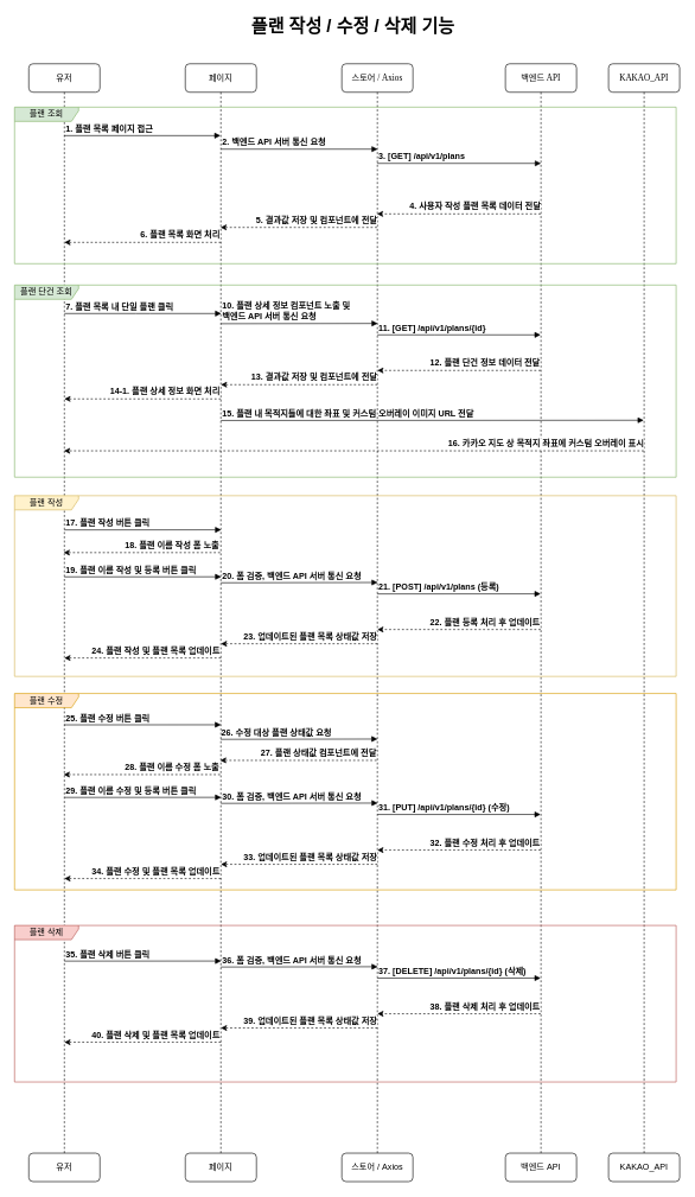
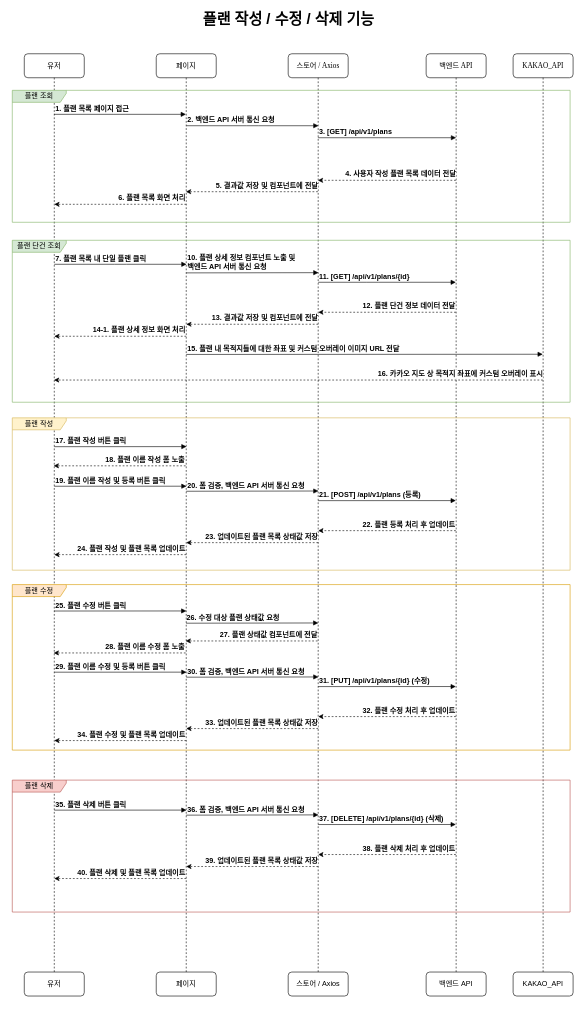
  <mxCell id="0" />
  <mxCell id="1" parent="0" />
  <mxCell id="2" value="페이지" style="shape=umlLifeline;perimeter=lifelinePerimeter;whiteSpace=wrap;html=1;container=1;collapsible=0;recursiveResize=0;outlineConnect=0;rounded=1;shadow=0;comic=0;labelBackgroundColor=none;strokeWidth=1;fontFamily=Verdana;fontSize=12;align=center;" parent="1" vertex="1"><mxGeometry x="260" y="89" width="100" height="1531" as="geometry" /></mxCell>
  <mxCell id="3" value="2. 백엔드 API 서버 통신 요청" style="html=1;verticalAlign=bottom;endArrow=block;labelBackgroundColor=none;fontFamily=Helvetica;fontSize=12;edgeStyle=elbowEdgeStyle;elbow=vertical;align=left;fontStyle=1" parent="2" edge="1"><mxGeometry x="-1" relative="1" as="geometry"><mxPoint x="50" y="120" as="sourcePoint" /><mxPoint x="270.5" y="120" as="targetPoint" /><mxPoint as="offset" /></mxGeometry></mxCell>
  <mxCell id="4" value="&lt;font&gt;10. 플랜 상세 정보 컴포넌트 노출 및&lt;br&gt;백엔드 API 서버 통신 요청&lt;/font&gt;" style="html=1;verticalAlign=bottom;endArrow=block;labelBackgroundColor=none;fontFamily=Helvetica;fontSize=12;edgeStyle=elbowEdgeStyle;elbow=vertical;align=left;fontStyle=1" parent="2" edge="1"><mxGeometry x="-0.997" relative="1" as="geometry"><mxPoint x="50" y="365.33" as="sourcePoint" /><mxPoint x="270.5" y="365.33" as="targetPoint" /><mxPoint as="offset" /></mxGeometry></mxCell>
  <mxCell id="5" value="14-1. 플랜 상세 정보 화면 처리" style="endArrow=classic;html=1;rounded=0;dashed=1;align=right;fontSize=12;fontStyle=1" parent="2" edge="1"><mxGeometry x="-1" y="-10" width="50" height="50" relative="1" as="geometry"><mxPoint x="50" y="471" as="sourcePoint" /><mxPoint x="-170" y="471" as="targetPoint" /><Array as="points"><mxPoint x="50" y="471" /><mxPoint x="20" y="471" /></Array><mxPoint as="offset" /></mxGeometry></mxCell>
  <mxCell id="6" value="스토어 / Axios" style="shape=umlLifeline;perimeter=lifelinePerimeter;whiteSpace=wrap;html=1;container=1;collapsible=0;recursiveResize=0;outlineConnect=0;rounded=1;shadow=0;comic=0;labelBackgroundColor=none;strokeWidth=1;fontFamily=Verdana;fontSize=12;align=center;movable=1;resizable=1;rotatable=1;deletable=1;editable=1;locked=0;connectable=1;" parent="1" vertex="1"><mxGeometry x="480" y="89" width="100" height="1531" as="geometry" /></mxCell>
  <mxCell id="7" value="KAKAO_API" style="shape=umlLifeline;perimeter=lifelinePerimeter;whiteSpace=wrap;html=1;container=1;collapsible=0;recursiveResize=0;outlineConnect=0;rounded=1;shadow=0;comic=0;labelBackgroundColor=none;strokeWidth=1;fontFamily=Verdana;fontSize=12;align=center;" parent="1" vertex="1"><mxGeometry x="855" y="89" width="100" height="1531" as="geometry" /></mxCell>
  <mxCell id="8" value="유저" style="shape=umlLifeline;perimeter=lifelinePerimeter;whiteSpace=wrap;html=1;container=1;collapsible=0;recursiveResize=0;outlineConnect=0;rounded=1;shadow=0;comic=0;labelBackgroundColor=none;strokeWidth=1;fontFamily=Verdana;fontSize=12;align=center;" parent="1" vertex="1"><mxGeometry x="40" y="89" width="100" height="1531" as="geometry" /></mxCell>
  <mxCell id="9" value="1. 플랜 목록 페이지 접근" style="html=1;verticalAlign=bottom;endArrow=block;labelBackgroundColor=none;fontFamily=Helvetica;fontSize=12;edgeStyle=elbowEdgeStyle;elbow=vertical;align=left;fontStyle=1" parent="1" edge="1"><mxGeometry x="-1" relative="1" as="geometry"><mxPoint x="89.5" y="190" as="sourcePoint" /><mxPoint x="309.5" y="190" as="targetPoint" /><mxPoint as="offset" /></mxGeometry></mxCell>
  <mxCell id="10" value="유저" style="rounded=1;whiteSpace=wrap;html=1;fontSize=12;" parent="1" vertex="1"><mxGeometry x="40" y="1620" width="100" height="40" as="geometry" /></mxCell>
  <mxCell id="11" value="페이지" style="rounded=1;whiteSpace=wrap;html=1;fontSize=12;" parent="1" vertex="1"><mxGeometry x="260" y="1620" width="100" height="40" as="geometry" /></mxCell>
  <mxCell id="12" value="스토어 / Axios" style="rounded=1;whiteSpace=wrap;html=1;fontSize=12;" parent="1" vertex="1"><mxGeometry x="480" y="1620" width="100" height="40" as="geometry" /></mxCell>
  <mxCell id="13" value="KAKAO_API" style="rounded=1;whiteSpace=wrap;html=1;fontSize=12;" parent="1" vertex="1"><mxGeometry x="855" y="1620" width="100" height="40" as="geometry" /></mxCell>
- <mxCell id="14" value="&lt;span style=&quot;font-size: 25px;&quot;&gt;&lt;b&gt;플랜 작성 / 수정 / 삭제 기능&lt;/b&gt;&lt;/span&gt;" style="text;html=1;strokeColor=none;fillColor=none;align=center;verticalAlign=middle;whiteSpace=wrap;rounded=0;fontSize=12;" parent="1" vertex="1"><mxGeometry x="100" y="20" width="792" height="30" as="geometry" /></mxCell>
+ <mxCell id="14" value="&lt;span style=&quot;font-size: 25px;&quot;&gt;&lt;b&gt;플랜 작성 / 수정 / 삭제 기능&lt;/b&gt;&lt;/span&gt;" style="text;html=1;strokeColor=none;fillColor=none;align=center;verticalAlign=middle;whiteSpace=wrap;rounded=0;fontSize=12;" parent="1" vertex="1"><mxGeometry x="85" y="15" width="792" height="30" as="geometry" /></mxCell>
  <mxCell id="15" value="백엔드 API" style="shape=umlLifeline;perimeter=lifelinePerimeter;whiteSpace=wrap;html=1;container=1;collapsible=0;recursiveResize=0;outlineConnect=0;rounded=1;shadow=0;comic=0;labelBackgroundColor=none;strokeWidth=1;fontFamily=Verdana;fontSize=12;align=center;" parent="1" vertex="1"><mxGeometry x="710" y="89" width="100" height="1531" as="geometry" /></mxCell>
  <mxCell id="16" value="백엔드 API" style="rounded=1;whiteSpace=wrap;html=1;fontSize=12;" parent="1" vertex="1"><mxGeometry x="710" y="1620" width="100" height="40" as="geometry" /></mxCell>
  <mxCell id="17" value="3. [GET] /api/v1/plans" style="html=1;verticalAlign=bottom;endArrow=block;labelBackgroundColor=none;fontFamily=Helvetica;fontSize=12;edgeStyle=elbowEdgeStyle;elbow=vertical;align=left;fontStyle=1;" parent="1" edge="1"><mxGeometry x="-1" relative="1" as="geometry"><mxPoint x="529.5" y="229" as="sourcePoint" /><mxPoint x="760" y="229" as="targetPoint" /><mxPoint as="offset" /><Array as="points"><mxPoint x="760" y="229" /></Array></mxGeometry></mxCell>
  <mxCell id="18" value="4. 사용자 작성 플랜 목록 데이터 전달" style="endArrow=classic;html=1;rounded=0;dashed=1;align=right;fontSize=12;fontStyle=1" parent="1" source="15" target="6" edge="1"><mxGeometry x="-1" y="-10" width="50" height="50" relative="1" as="geometry"><mxPoint x="745" y="300" as="sourcePoint" /><mxPoint x="590" y="300" as="targetPoint" /><Array as="points"><mxPoint x="710" y="300" /><mxPoint x="680" y="300" /></Array><mxPoint x="1" as="offset" /></mxGeometry></mxCell>
  <mxCell id="19" value="5. 결과값 저장 및 컴포넌트에 전달" style="endArrow=classic;html=1;rounded=0;dashed=1;align=right;fontSize=12;fontStyle=1" parent="1" source="6" target="2" edge="1"><mxGeometry x="-1" y="-10" width="50" height="50" relative="1" as="geometry"><mxPoint x="575" y="319" as="sourcePoint" /><mxPoint x="420" y="319" as="targetPoint" /><Array as="points"><mxPoint x="510" y="319" /></Array><mxPoint x="1" as="offset" /></mxGeometry></mxCell>
  <mxCell id="20" value="7. 플랜 목록 내 단일 플랜 클릭" style="html=1;verticalAlign=bottom;endArrow=block;labelBackgroundColor=none;fontFamily=Helvetica;fontSize=12;edgeStyle=elbowEdgeStyle;elbow=vertical;align=left;fontStyle=1" parent="1" edge="1"><mxGeometry x="-1" relative="1" as="geometry"><mxPoint x="90" y="440" as="sourcePoint" /><mxPoint x="310.5" y="440" as="targetPoint" /><mxPoint as="offset" /></mxGeometry></mxCell>
  <mxCell id="21" value="&lt;font&gt;11. [GET] /api/v1/plans/{id}&lt;/font&gt;" style="html=1;verticalAlign=bottom;endArrow=block;labelBackgroundColor=none;fontFamily=Helvetica;fontSize=12;edgeStyle=elbowEdgeStyle;elbow=vertical;align=left;fontStyle=1" parent="1" target="15" edge="1"><mxGeometry x="-1" relative="1" as="geometry"><mxPoint x="530" y="470" as="sourcePoint" /><mxPoint x="750" y="470" as="targetPoint" /><mxPoint as="offset" /></mxGeometry></mxCell>
  <mxCell id="22" value="12. 플랜 단건 정보 데이터 전달" style="endArrow=classic;html=1;rounded=0;dashed=1;align=right;fontSize=12;fontStyle=1" parent="1" source="15" edge="1"><mxGeometry x="-1" y="-10" width="50" height="50" relative="1" as="geometry"><mxPoint x="750" y="520" as="sourcePoint" /><mxPoint x="530" y="520" as="targetPoint" /><Array as="points"><mxPoint x="710" y="520" /><mxPoint x="680" y="520" /></Array><mxPoint as="offset" /></mxGeometry></mxCell>
  <mxCell id="23" value="13. 결과값 저장 및 컴포넌트에 전달" style="endArrow=classic;html=1;rounded=0;dashed=1;align=right;fontSize=12;fontStyle=1" parent="1" edge="1"><mxGeometry x="-1" y="-10" width="50" height="50" relative="1" as="geometry"><mxPoint x="530" y="540" as="sourcePoint" /><mxPoint x="310" y="540" as="targetPoint" /><Array as="points"><mxPoint x="510" y="540" /></Array><mxPoint x="1" as="offset" /></mxGeometry></mxCell>
  <mxCell id="24" value="15. 플랜 내 목적지들에 대한 좌표 및 커스텀 오버레이 이미지 URL 전달" style="html=1;verticalAlign=bottom;endArrow=block;labelBackgroundColor=none;fontFamily=Helvetica;fontSize=12;edgeStyle=elbowEdgeStyle;elbow=vertical;align=left;fontStyle=1" parent="1" target="7" edge="1"><mxGeometry x="-0.999" relative="1" as="geometry"><mxPoint x="310" y="590.33" as="sourcePoint" /><mxPoint x="530.5" y="590.33" as="targetPoint" /><mxPoint as="offset" /></mxGeometry></mxCell>
  <mxCell id="25" value="16. 카카오 지도 상 목적지 좌표에 커스텀 오버레이 표시" style="endArrow=classic;html=1;rounded=0;dashed=1;align=right;fontSize=12;fontStyle=1" parent="1" edge="1"><mxGeometry x="-1" y="-10" width="50" height="50" relative="1" as="geometry"><mxPoint x="904.5" y="633" as="sourcePoint" /><mxPoint x="89.5" y="633" as="targetPoint" /><Array as="points"><mxPoint x="510" y="633" /></Array><mxPoint x="1" as="offset" /></mxGeometry></mxCell>
  <mxCell id="26" value="플랜 조회" style="shape=umlFrame;whiteSpace=wrap;html=1;pointerEvents=0;width=90;height=20;fillColor=#d5e8d4;strokeColor=#82b366;" parent="1" vertex="1"><mxGeometry x="20" y="150" width="930" height="220" as="geometry" /></mxCell>
  <mxCell id="27" value="플랜 단건 조회" style="shape=umlFrame;whiteSpace=wrap;html=1;pointerEvents=0;width=90;height=20;fillColor=#d5e8d4;strokeColor=#82b366;" parent="1" vertex="1"><mxGeometry x="20" y="400" width="930" height="270" as="geometry" /></mxCell>
  <mxCell id="28" value="20. 폼 검증, 백엔드 API 서버 통신 요청" style="html=1;verticalAlign=bottom;endArrow=block;labelBackgroundColor=none;fontFamily=Helvetica;fontSize=12;edgeStyle=elbowEdgeStyle;elbow=vertical;align=left;fontStyle=1" parent="1" edge="1"><mxGeometry x="-0.997" relative="1" as="geometry"><mxPoint x="310" y="818.42" as="sourcePoint" /><mxPoint x="530.5" y="818.42" as="targetPoint" /><mxPoint as="offset" /></mxGeometry></mxCell>
  <mxCell id="29" value="24. 플랜 작성 및 플랜 목록 업데이트" style="endArrow=classic;html=1;rounded=0;dashed=1;align=right;fontSize=12;fontStyle=1" parent="1" edge="1"><mxGeometry x="-1" y="-10" width="50" height="50" relative="1" as="geometry"><mxPoint x="310" y="924.09" as="sourcePoint" /><mxPoint x="90" y="924.09" as="targetPoint" /><Array as="points"><mxPoint x="310" y="924.09" /><mxPoint x="280" y="924.09" /></Array><mxPoint as="offset" /></mxGeometry></mxCell>
  <mxCell id="30" value="17. 플랜 작성 버튼 클릭&amp;nbsp;" style="html=1;verticalAlign=bottom;endArrow=block;labelBackgroundColor=none;fontFamily=Helvetica;fontSize=12;edgeStyle=elbowEdgeStyle;elbow=vertical;align=left;fontStyle=1" parent="1" edge="1"><mxGeometry x="-0.998" relative="1" as="geometry"><mxPoint x="90" y="744.09" as="sourcePoint" /><mxPoint x="310.5" y="744.09" as="targetPoint" /><mxPoint as="offset" /></mxGeometry></mxCell>
  <mxCell id="31" value="&lt;font&gt;21. [POST] /api/v1/plans (등록)&lt;br&gt;&lt;/font&gt;" style="html=1;verticalAlign=bottom;endArrow=block;labelBackgroundColor=none;fontFamily=Helvetica;fontSize=12;edgeStyle=elbowEdgeStyle;elbow=vertical;align=left;fontStyle=1" parent="1" edge="1"><mxGeometry x="-1" relative="1" as="geometry"><mxPoint x="530" y="834.09" as="sourcePoint" /><mxPoint x="759.5" y="834" as="targetPoint" /><mxPoint as="offset" /></mxGeometry></mxCell>
  <mxCell id="32" value="22. 플랜 등록 처리 후 업데이트" style="endArrow=classic;html=1;rounded=0;dashed=1;align=right;fontSize=12;fontStyle=1" parent="1" edge="1"><mxGeometry x="-1" y="-10" width="50" height="50" relative="1" as="geometry"><mxPoint x="759.5" y="884.09" as="sourcePoint" /><mxPoint x="530" y="884.09" as="targetPoint" /><Array as="points"><mxPoint x="710" y="884.09" /><mxPoint x="680" y="884.09" /></Array><mxPoint as="offset" /></mxGeometry></mxCell>
  <mxCell id="33" value="23. 업데이트된 플랜 목록 상태값 저장" style="endArrow=classic;html=1;rounded=0;dashed=1;align=right;fontSize=12;fontStyle=1" parent="1" edge="1"><mxGeometry x="-1" y="-10" width="50" height="50" relative="1" as="geometry"><mxPoint x="530" y="904.09" as="sourcePoint" /><mxPoint x="310" y="904.09" as="targetPoint" /><Array as="points"><mxPoint x="510" y="904.09" /></Array><mxPoint x="1" as="offset" /></mxGeometry></mxCell>
  <mxCell id="34" value="플랜 작성" style="shape=umlFrame;whiteSpace=wrap;html=1;pointerEvents=0;width=90;height=20;fillColor=#fff2cc;strokeColor=#d6b656;" parent="1" vertex="1"><mxGeometry x="20" y="696" width="930" height="254" as="geometry" /></mxCell>
  <mxCell id="35" value="6. 플랜 목록 화면 처리" style="endArrow=classic;html=1;rounded=0;dashed=1;align=right;fontSize=12;fontStyle=1" parent="1" edge="1"><mxGeometry x="-1" y="-10" width="50" height="50" relative="1" as="geometry"><mxPoint x="310" y="340" as="sourcePoint" /><mxPoint x="90" y="340" as="targetPoint" /><Array as="points"><mxPoint x="310" y="340" /><mxPoint x="280" y="340" /></Array><mxPoint as="offset" /></mxGeometry></mxCell>
  <mxCell id="36" value="18. 플랜 이름 작성 폼 노출" style="endArrow=classic;html=1;rounded=0;dashed=1;align=right;fontSize=12;fontStyle=1" parent="1" edge="1"><mxGeometry x="-1" y="-10" width="50" height="50" relative="1" as="geometry"><mxPoint x="309" y="776" as="sourcePoint" /><mxPoint x="89" y="776" as="targetPoint" /><Array as="points"><mxPoint x="309" y="776" /><mxPoint x="279" y="776" /></Array><mxPoint as="offset" /></mxGeometry></mxCell>
  <mxCell id="37" value="19. 플랜 이름 작성 및 등록 버튼 클릭&amp;nbsp;" style="html=1;verticalAlign=bottom;endArrow=block;labelBackgroundColor=none;fontFamily=Helvetica;fontSize=12;edgeStyle=elbowEdgeStyle;elbow=vertical;align=left;fontStyle=1" parent="1" edge="1"><mxGeometry x="-0.998" relative="1" as="geometry"><mxPoint x="90" y="810.09" as="sourcePoint" /><mxPoint x="310.5" y="810.09" as="targetPoint" /><mxPoint as="offset" /></mxGeometry></mxCell>
  <mxCell id="38" value="26. 수정 대상 플랜 상태값 요청" style="html=1;verticalAlign=bottom;endArrow=block;labelBackgroundColor=none;fontFamily=Helvetica;fontSize=12;edgeStyle=elbowEdgeStyle;elbow=vertical;align=left;fontStyle=1" parent="1" edge="1"><mxGeometry x="-0.997" relative="1" as="geometry"><mxPoint x="309.75" y="1038.42" as="sourcePoint" /><mxPoint x="530.25" y="1038.42" as="targetPoint" /><mxPoint as="offset" /></mxGeometry></mxCell>
  <mxCell id="39" value="25. 플랜 수정 버튼 클릭" style="html=1;verticalAlign=bottom;endArrow=block;labelBackgroundColor=none;fontFamily=Helvetica;fontSize=12;edgeStyle=elbowEdgeStyle;elbow=vertical;align=left;fontStyle=1" parent="1" edge="1"><mxGeometry x="-0.998" relative="1" as="geometry"><mxPoint x="89.75" y="1018.09" as="sourcePoint" /><mxPoint x="310.25" y="1018.09" as="targetPoint" /><mxPoint as="offset" /></mxGeometry></mxCell>
  <mxCell id="40" value="28. 플랜 이름 수정 폼 노출" style="endArrow=classic;html=1;rounded=0;dashed=1;align=right;fontSize=12;fontStyle=1" parent="1" edge="1"><mxGeometry x="-1" y="-10" width="50" height="50" relative="1" as="geometry"><mxPoint x="309" y="1088" as="sourcePoint" /><mxPoint x="89" y="1088" as="targetPoint" /><Array as="points"><mxPoint x="309" y="1088" /><mxPoint x="279" y="1088" /></Array><mxPoint as="offset" /></mxGeometry></mxCell>
  <mxCell id="41" value="27. 플랜 상태값 컴포넌트에 전달" style="endArrow=classic;html=1;rounded=0;dashed=1;align=right;fontSize=12;fontStyle=1" parent="1" edge="1"><mxGeometry x="-1" y="-10" width="50" height="50" relative="1" as="geometry"><mxPoint x="529" y="1068" as="sourcePoint" /><mxPoint x="309" y="1068" as="targetPoint" /><Array as="points"><mxPoint x="509" y="1068" /></Array><mxPoint x="1" as="offset" /></mxGeometry></mxCell>
  <mxCell id="42" value="30. 폼 검증, 백엔드 API 서버 통신 요청" style="html=1;verticalAlign=bottom;endArrow=block;labelBackgroundColor=none;fontFamily=Helvetica;fontSize=12;edgeStyle=elbowEdgeStyle;elbow=vertical;align=left;fontStyle=1" parent="1" edge="1"><mxGeometry x="-0.997" relative="1" as="geometry"><mxPoint x="310" y="1128.42" as="sourcePoint" /><mxPoint x="530.5" y="1128.42" as="targetPoint" /><mxPoint as="offset" /></mxGeometry></mxCell>
  <mxCell id="43" value="34. 플랜 수정 및 플랜 목록 업데이트" style="endArrow=classic;html=1;rounded=0;dashed=1;align=right;fontSize=12;fontStyle=1" parent="1" edge="1"><mxGeometry x="-1" y="-10" width="50" height="50" relative="1" as="geometry"><mxPoint x="310" y="1234.09" as="sourcePoint" /><mxPoint x="90" y="1234.09" as="targetPoint" /><Array as="points"><mxPoint x="310" y="1234.09" /><mxPoint x="280" y="1234.09" /></Array><mxPoint as="offset" /></mxGeometry></mxCell>
  <mxCell id="44" value="&lt;font&gt;31. [PUT] /api/v1/plans/{id} (수정)&lt;br&gt;&lt;/font&gt;" style="html=1;verticalAlign=bottom;endArrow=block;labelBackgroundColor=none;fontFamily=Helvetica;fontSize=12;edgeStyle=elbowEdgeStyle;elbow=vertical;align=left;fontStyle=1" parent="1" edge="1"><mxGeometry x="-1" relative="1" as="geometry"><mxPoint x="530" y="1144.09" as="sourcePoint" /><mxPoint x="759.5" y="1144" as="targetPoint" /><mxPoint as="offset" /></mxGeometry></mxCell>
  <mxCell id="45" value="32. 플랜 수정 처리 후 업데이트" style="endArrow=classic;html=1;rounded=0;dashed=1;align=right;fontSize=12;fontStyle=1" parent="1" edge="1"><mxGeometry x="-1" y="-10" width="50" height="50" relative="1" as="geometry"><mxPoint x="759.5" y="1194.09" as="sourcePoint" /><mxPoint x="530" y="1194.09" as="targetPoint" /><Array as="points"><mxPoint x="710" y="1194.09" /><mxPoint x="680" y="1194.09" /></Array><mxPoint as="offset" /></mxGeometry></mxCell>
  <mxCell id="46" value="33. 업데이트된 플랜 목록 상태값 저장" style="endArrow=classic;html=1;rounded=0;dashed=1;align=right;fontSize=12;fontStyle=1" parent="1" edge="1"><mxGeometry x="-1" y="-10" width="50" height="50" relative="1" as="geometry"><mxPoint x="530" y="1214.09" as="sourcePoint" /><mxPoint x="310" y="1214.09" as="targetPoint" /><Array as="points"><mxPoint x="510" y="1214.09" /></Array><mxPoint x="1" as="offset" /></mxGeometry></mxCell>
  <mxCell id="47" value="29. 플랜 이름 수정 및 등록 버튼 클릭&amp;nbsp;" style="html=1;verticalAlign=bottom;endArrow=block;labelBackgroundColor=none;fontFamily=Helvetica;fontSize=12;edgeStyle=elbowEdgeStyle;elbow=vertical;align=left;fontStyle=1" parent="1" edge="1"><mxGeometry x="-0.998" relative="1" as="geometry"><mxPoint x="90" y="1120.09" as="sourcePoint" /><mxPoint x="310.5" y="1120.09" as="targetPoint" /><mxPoint as="offset" /></mxGeometry></mxCell>
  <mxCell id="48" value="36. 폼 검증, 백엔드 API 서버 통신 요청" style="html=1;verticalAlign=bottom;endArrow=block;labelBackgroundColor=none;fontFamily=Helvetica;fontSize=12;edgeStyle=elbowEdgeStyle;elbow=vertical;align=left;fontStyle=1" parent="1" edge="1"><mxGeometry x="-0.996" relative="1" as="geometry"><mxPoint x="310" y="1358.42" as="sourcePoint" /><mxPoint x="530.5" y="1358.42" as="targetPoint" /><mxPoint as="offset" /></mxGeometry></mxCell>
  <mxCell id="49" value="40. 플랜 삭제 및 플랜 목록 업데이트" style="endArrow=classic;html=1;rounded=0;dashed=1;align=right;fontSize=12;fontStyle=1" parent="1" edge="1"><mxGeometry x="-1" y="-10" width="50" height="50" relative="1" as="geometry"><mxPoint x="310" y="1464.09" as="sourcePoint" /><mxPoint x="90" y="1464.09" as="targetPoint" /><Array as="points"><mxPoint x="310" y="1464.09" /><mxPoint x="280" y="1464.09" /></Array><mxPoint as="offset" /></mxGeometry></mxCell>
  <mxCell id="50" value="&lt;font&gt;37. [DELETE] /api/v1/plans/{id} (삭제)&lt;br&gt;&lt;/font&gt;" style="html=1;verticalAlign=bottom;endArrow=block;labelBackgroundColor=none;fontFamily=Helvetica;fontSize=12;edgeStyle=elbowEdgeStyle;elbow=vertical;align=left;fontStyle=1" parent="1" edge="1"><mxGeometry x="-1" relative="1" as="geometry"><mxPoint x="530" y="1374.09" as="sourcePoint" /><mxPoint x="759.5" y="1374" as="targetPoint" /><mxPoint as="offset" /></mxGeometry></mxCell>
  <mxCell id="51" value="38. 플랜 삭제 처리 후 업데이트" style="endArrow=classic;html=1;rounded=0;dashed=1;align=right;fontSize=12;fontStyle=1" parent="1" edge="1"><mxGeometry x="-1" y="-10" width="50" height="50" relative="1" as="geometry"><mxPoint x="759.5" y="1424.09" as="sourcePoint" /><mxPoint x="530" y="1424.09" as="targetPoint" /><Array as="points"><mxPoint x="710" y="1424.09" /><mxPoint x="680" y="1424.09" /></Array><mxPoint as="offset" /></mxGeometry></mxCell>
  <mxCell id="52" value="39. 업데이트된 플랜 목록 상태값 저장" style="endArrow=classic;html=1;rounded=0;dashed=1;align=right;fontSize=12;fontStyle=1" parent="1" edge="1"><mxGeometry x="-1" y="-10" width="50" height="50" relative="1" as="geometry"><mxPoint x="530" y="1444.09" as="sourcePoint" /><mxPoint x="310" y="1444.09" as="targetPoint" /><Array as="points"><mxPoint x="510" y="1444.09" /></Array><mxPoint x="1" as="offset" /></mxGeometry></mxCell>
  <mxCell id="53" value="35. 플랜 삭제 버튼 클릭&amp;nbsp;" style="html=1;verticalAlign=bottom;endArrow=block;labelBackgroundColor=none;fontFamily=Helvetica;fontSize=12;edgeStyle=elbowEdgeStyle;elbow=vertical;align=left;fontStyle=1" parent="1" edge="1"><mxGeometry x="-0.998" relative="1" as="geometry"><mxPoint x="90" y="1350.09" as="sourcePoint" /><mxPoint x="310.5" y="1350.09" as="targetPoint" /><mxPoint as="offset" /></mxGeometry></mxCell>
  <mxCell id="54" value="플랜 수정" style="shape=umlFrame;whiteSpace=wrap;html=1;pointerEvents=0;width=90;height=20;fillColor=#ffe6cc;strokeColor=#d79b00;" parent="1" vertex="1"><mxGeometry x="20" y="974" width="930" height="276" as="geometry" /></mxCell>
  <mxCell id="55" value="플랜 삭제" style="shape=umlFrame;whiteSpace=wrap;html=1;pointerEvents=0;width=90;height=20;fillColor=#f8cecc;strokeColor=#b85450;" parent="1" vertex="1"><mxGeometry x="20" y="1300" width="930" height="220" as="geometry" /></mxCell>
